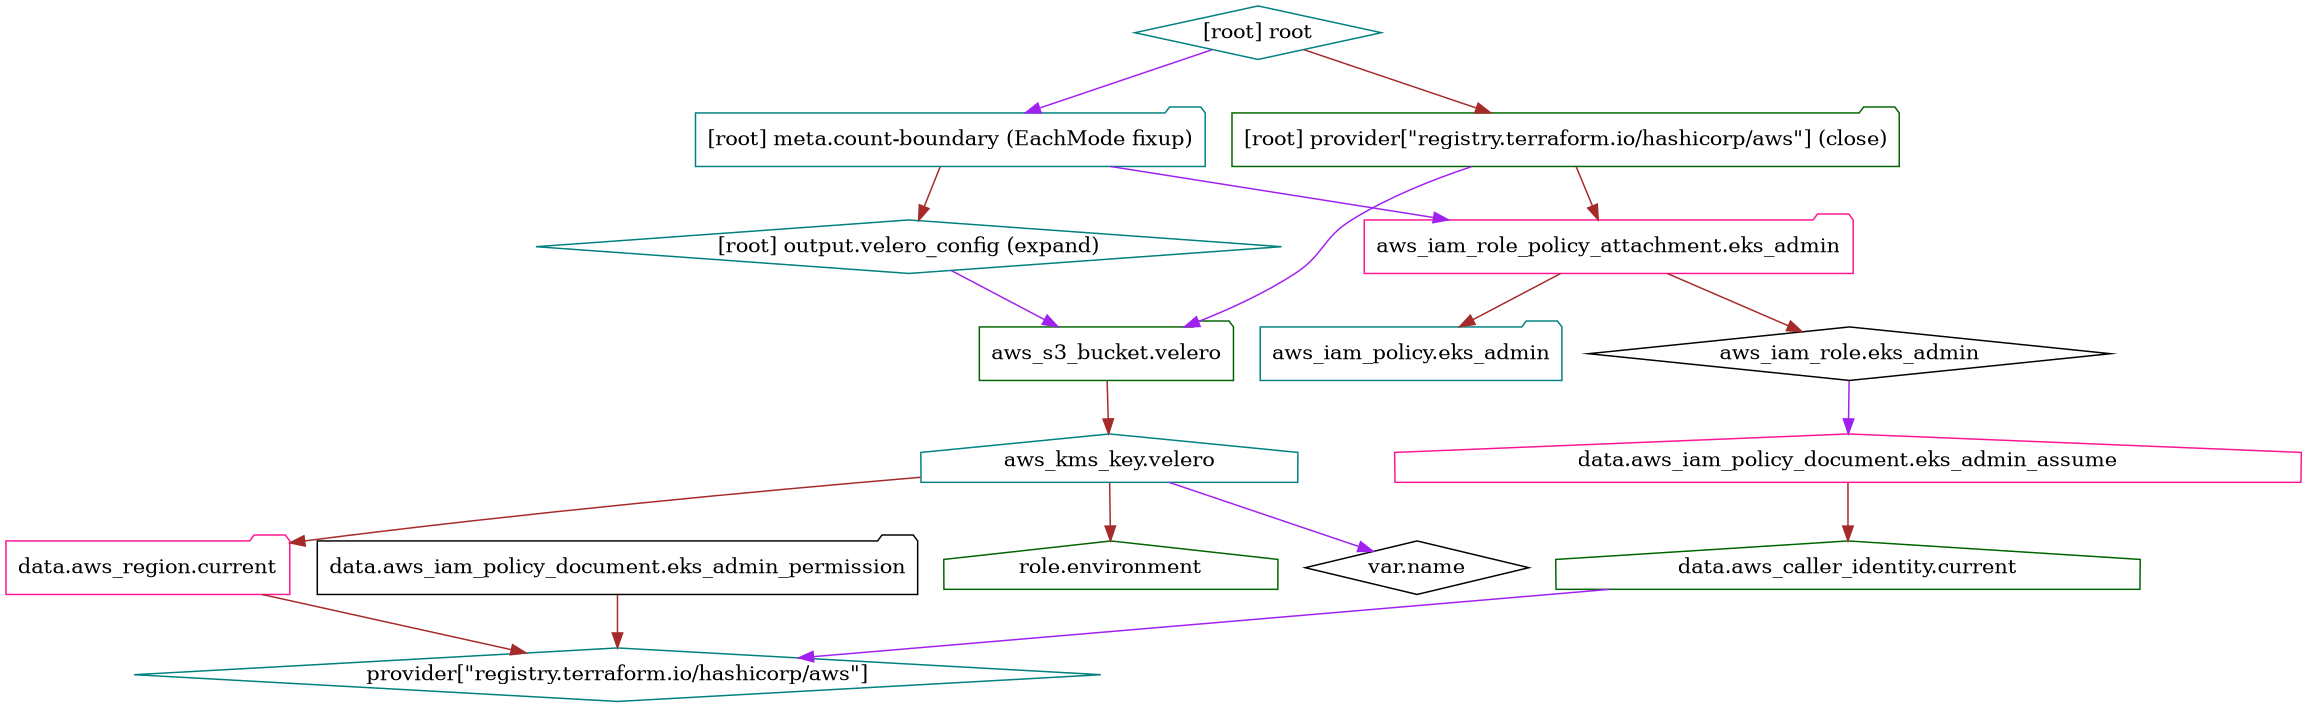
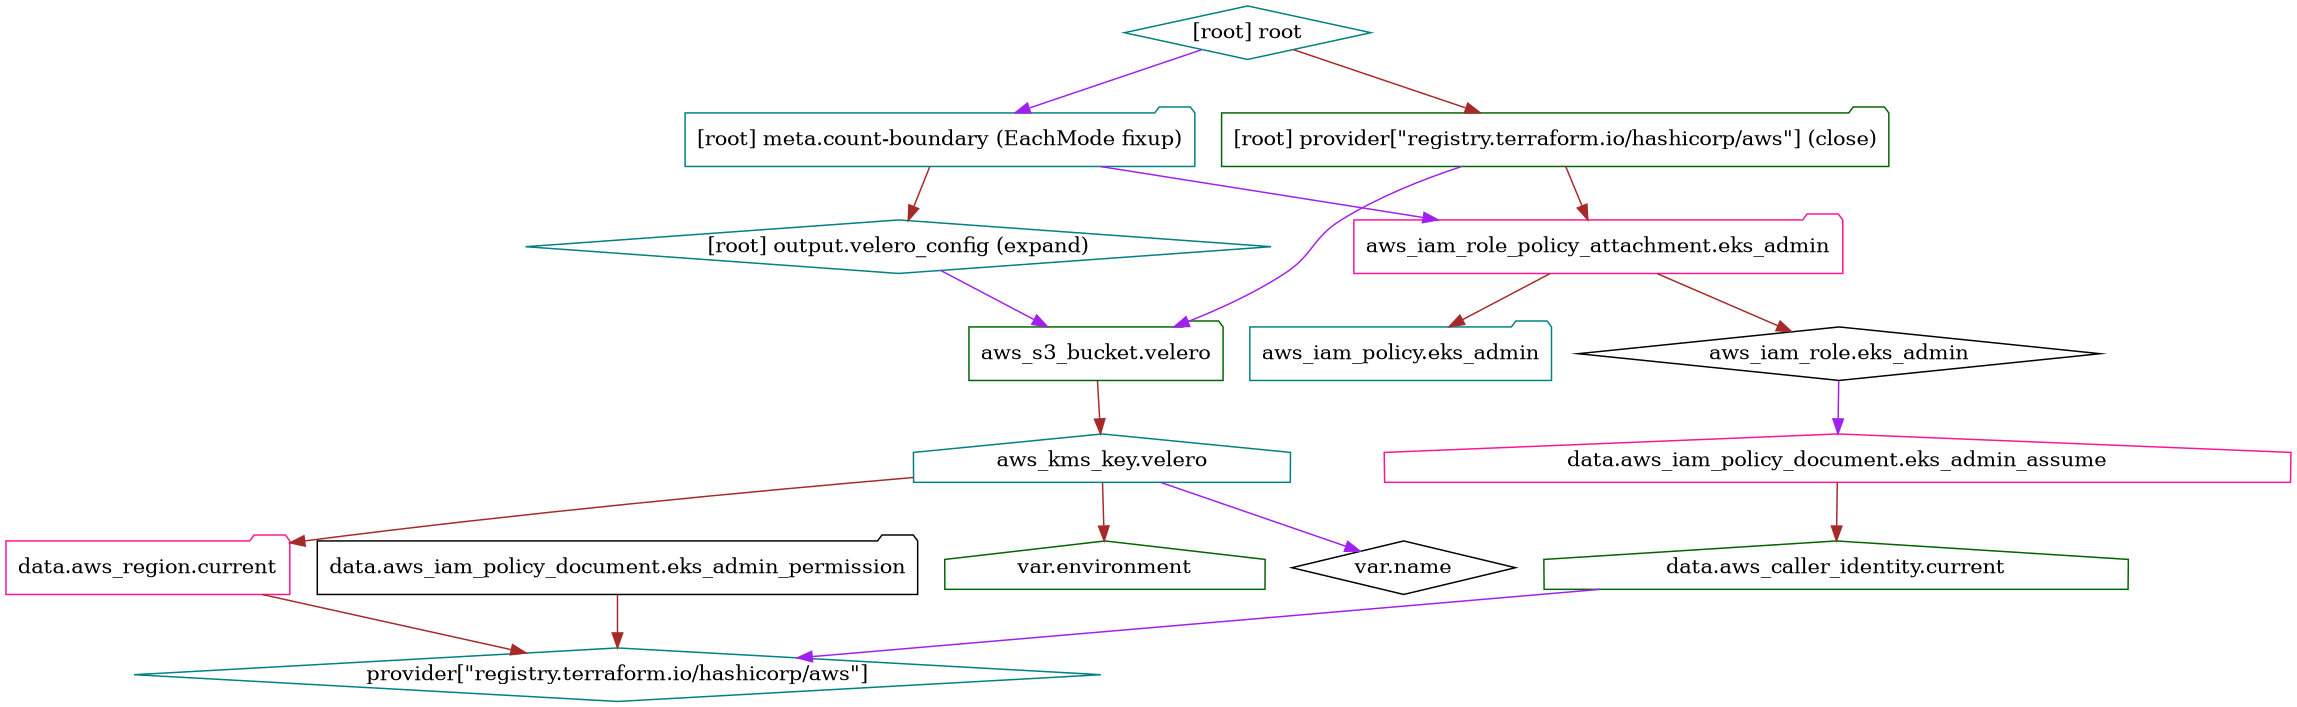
  digraph {
    compound=true
    newrank=true
    node [color=teal shape=folder]
    edge [color=brown]
    n1 [label="aws_iam_policy.eks_admin"]
    n2 [color=black label="data.aws_iam_policy_document.eks_admin_permission"]
    n3 [color=black label="aws_iam_role.eks_admin" shape=diamond]
    n4 [color=deeppink label="data.aws_iam_policy_document.eks_admin_assume" shape=house]
    n5 [color=deeppink label="aws_iam_role_policy_attachment.eks_admin"]
    n6 [label="aws_kms_key.velero" shape=house]
    n7 [color=deeppink label="data.aws_region.current"]
-   n8 [color=darkgreen label="role.environment" shape=house]
+   n8 [color=darkgreen label="var.environment" shape=house]
    n9 [color=black label="var.name" shape=diamond]
    n10 [color=darkgreen label="aws_s3_bucket.velero"]
    n11 [color=darkgreen label="data.aws_caller_identity.current" shape=house]
    n12 [label="provider[\"registry.terraform.io/hashicorp/aws\"]" shape=diamond]
    "[root] meta.count-boundary (EachMode fixup)"
    "[root] output.velero_config (expand)" [shape=diamond]
    "[root] provider[\"registry.terraform.io/hashicorp/aws\"] (close)" [color=darkgreen]
    "[root] root" [shape=diamond]
    subgraph sub_1 {
      n1
      n2
      n3
      n4
      n5
      n6
      n7
      n8
      n9
      n10
      n11
      n12
      "[root] meta.count-boundary (EachMode fixup)"
      "[root] output.velero_config (expand)"
      "[root] provider[\"registry.terraform.io/hashicorp/aws\"] (close)"
      "[root] root"
    }
    n2 -> n12
    n3 -> n4 [color=purple]
    n4 -> n11
    n5 -> n1
    n5 -> n3
    n6 -> n7
    n6 -> n8
    n6 -> n9 [color=purple]
    n7 -> n12
    n10 -> n6
    n11 -> n12 [color=purple]
    "[root] meta.count-boundary (EachMode fixup)" -> n5 [color=purple]
    "[root] meta.count-boundary (EachMode fixup)" -> "[root] output.velero_config (expand)"
    "[root] output.velero_config (expand)" -> n10 [color=purple]
    "[root] provider[\"registry.terraform.io/hashicorp/aws\"] (close)" -> n5
    "[root] provider[\"registry.terraform.io/hashicorp/aws\"] (close)" -> n10 [color=purple]
    "[root] root" -> "[root] meta.count-boundary (EachMode fixup)" [color=purple]
    "[root] root" -> "[root] provider[\"registry.terraform.io/hashicorp/aws\"] (close)"
  }
